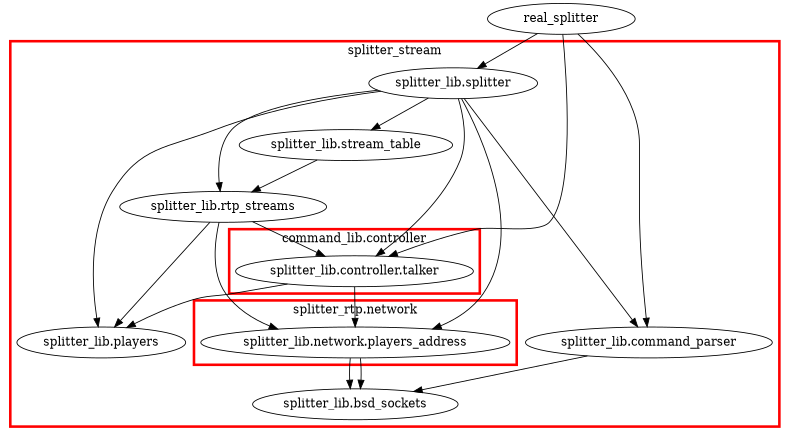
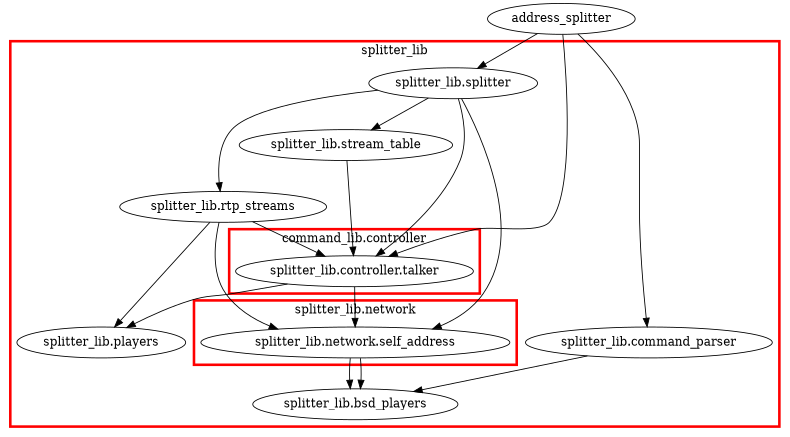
  digraph {
    compound=true
    n1 [label="splitter_lib.controller.talker"]
-   n2 [label="splitter_lib.network.players_address"]
-   n3 [label="splitter_lib.bsd_sockets"]
+   n2 [label="splitter_lib.network.self_address"]
+   n3 [label="splitter_lib.bsd_players"]
    n4 [label="splitter_lib.stream_table"]
    n5 [label="splitter_lib.splitter"]
    n6 [label="splitter_lib.players"]
    n7 [label="splitter_lib.command_parser"]
    n8 [label="splitter_lib.rtp_streams"]
-   n9 [label=real_splitter]
+   n9 [label=address_splitter]
    subgraph cluster_1 {
      color=red
-     label=splitter_stream
+     label=splitter_lib
      penwidth=3.0
      n3
      n4
      n5
      n6
      n7
      n8
      subgraph cluster_2 {
        color=red
        label="command_lib.controller"
        penwidth=3.0
        n1
      }
      subgraph cluster_3 {
        color=red
-       label="splitter_rtp.network"
+       label="splitter_lib.network"
        penwidth=3.0
        n2
      }
    }
    n1 -> n2
    n1 -> n6
    n2 -> n3
    n2 -> n3
-   n4 -> n8
+   n4 -> n1
    n5 -> n1
    n5 -> n2
    n5 -> n4
-   n5 -> n6
-   n5 -> n7
    n5 -> n8
    n7 -> n3
    n8 -> n1
    n8 -> n2
    n8 -> n6
    n9 -> n1
    n9 -> n5
    n9 -> n7
  }
